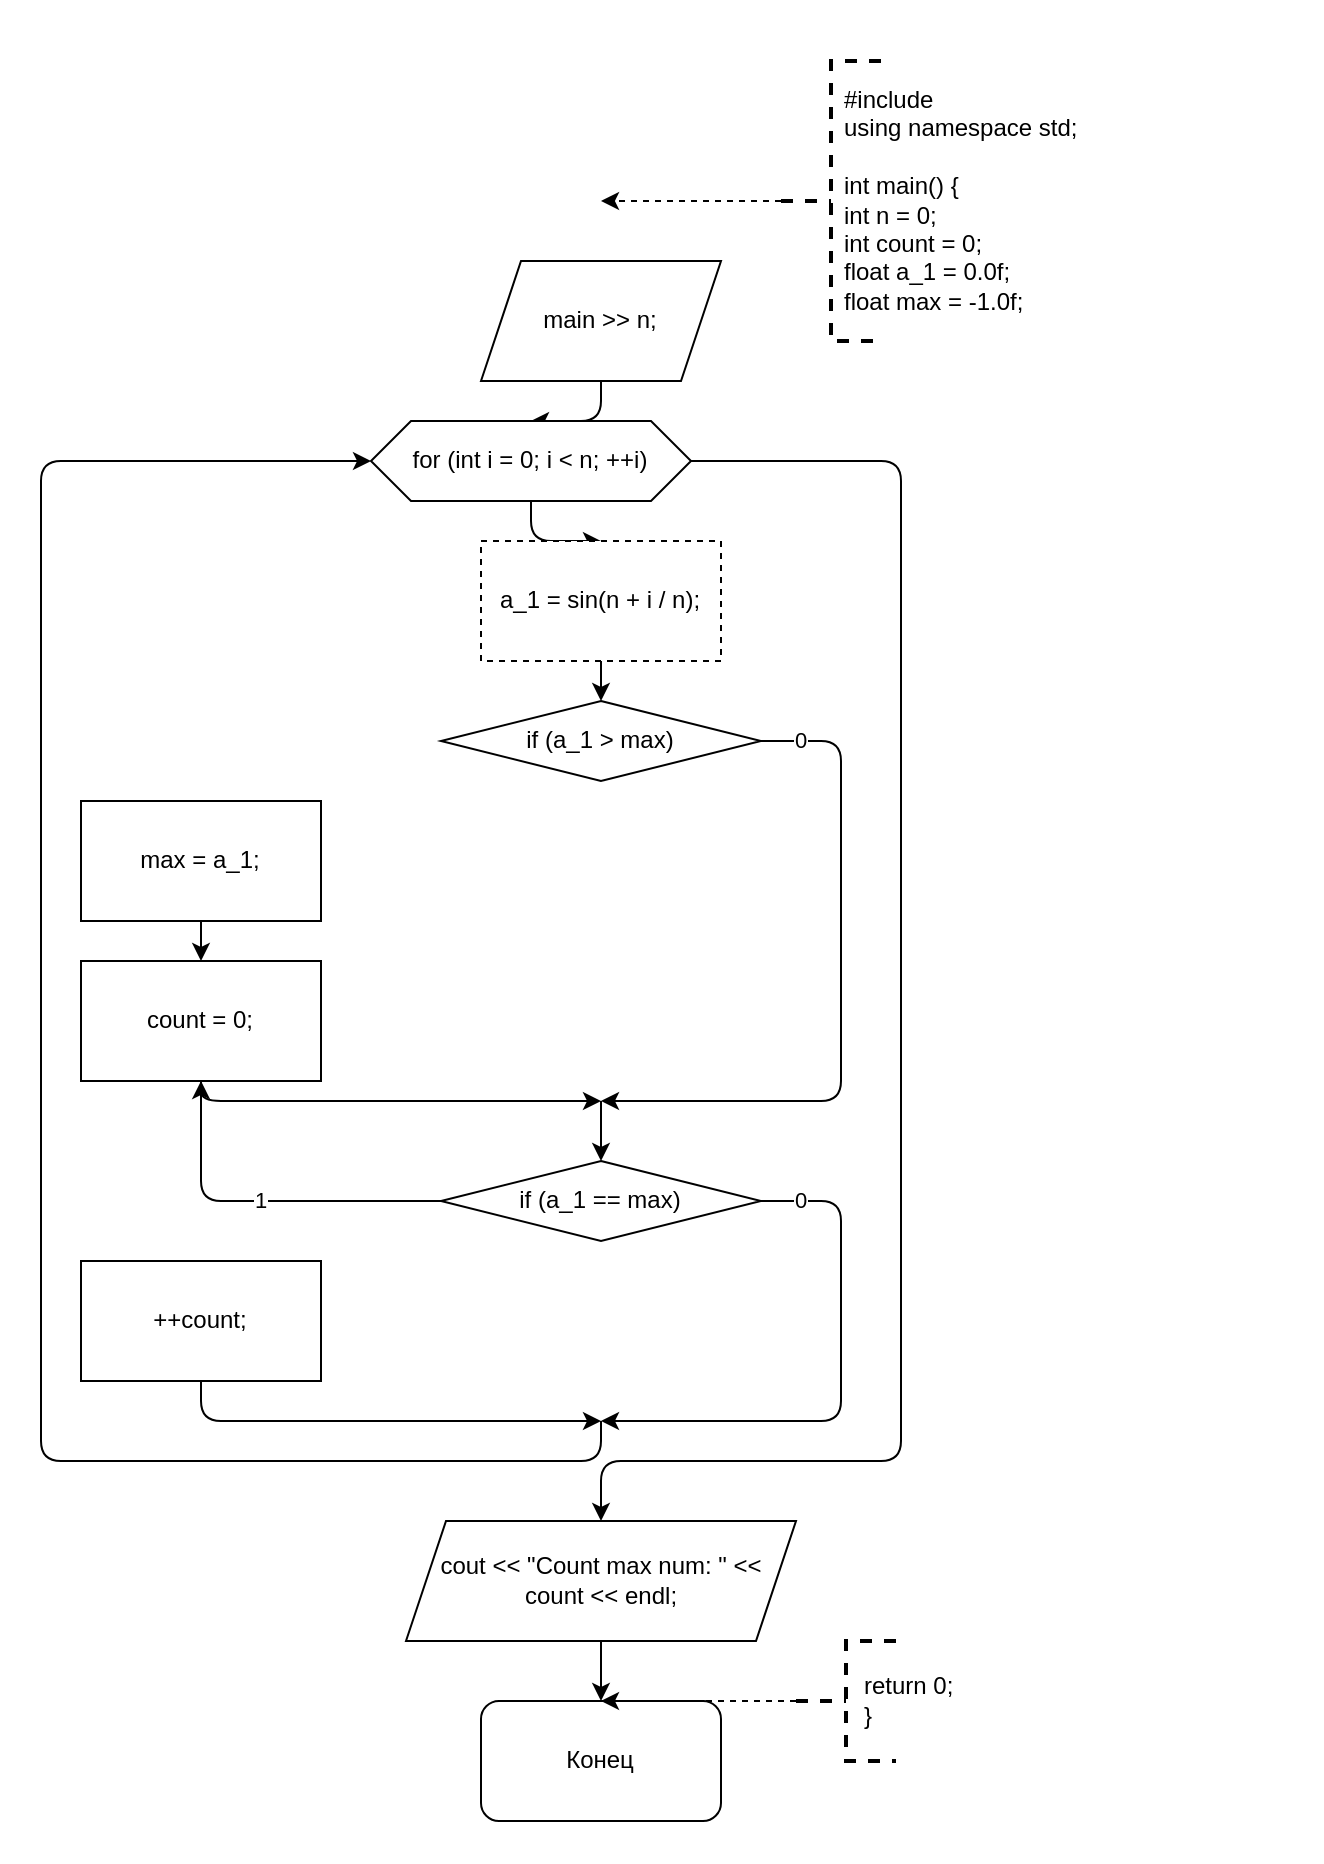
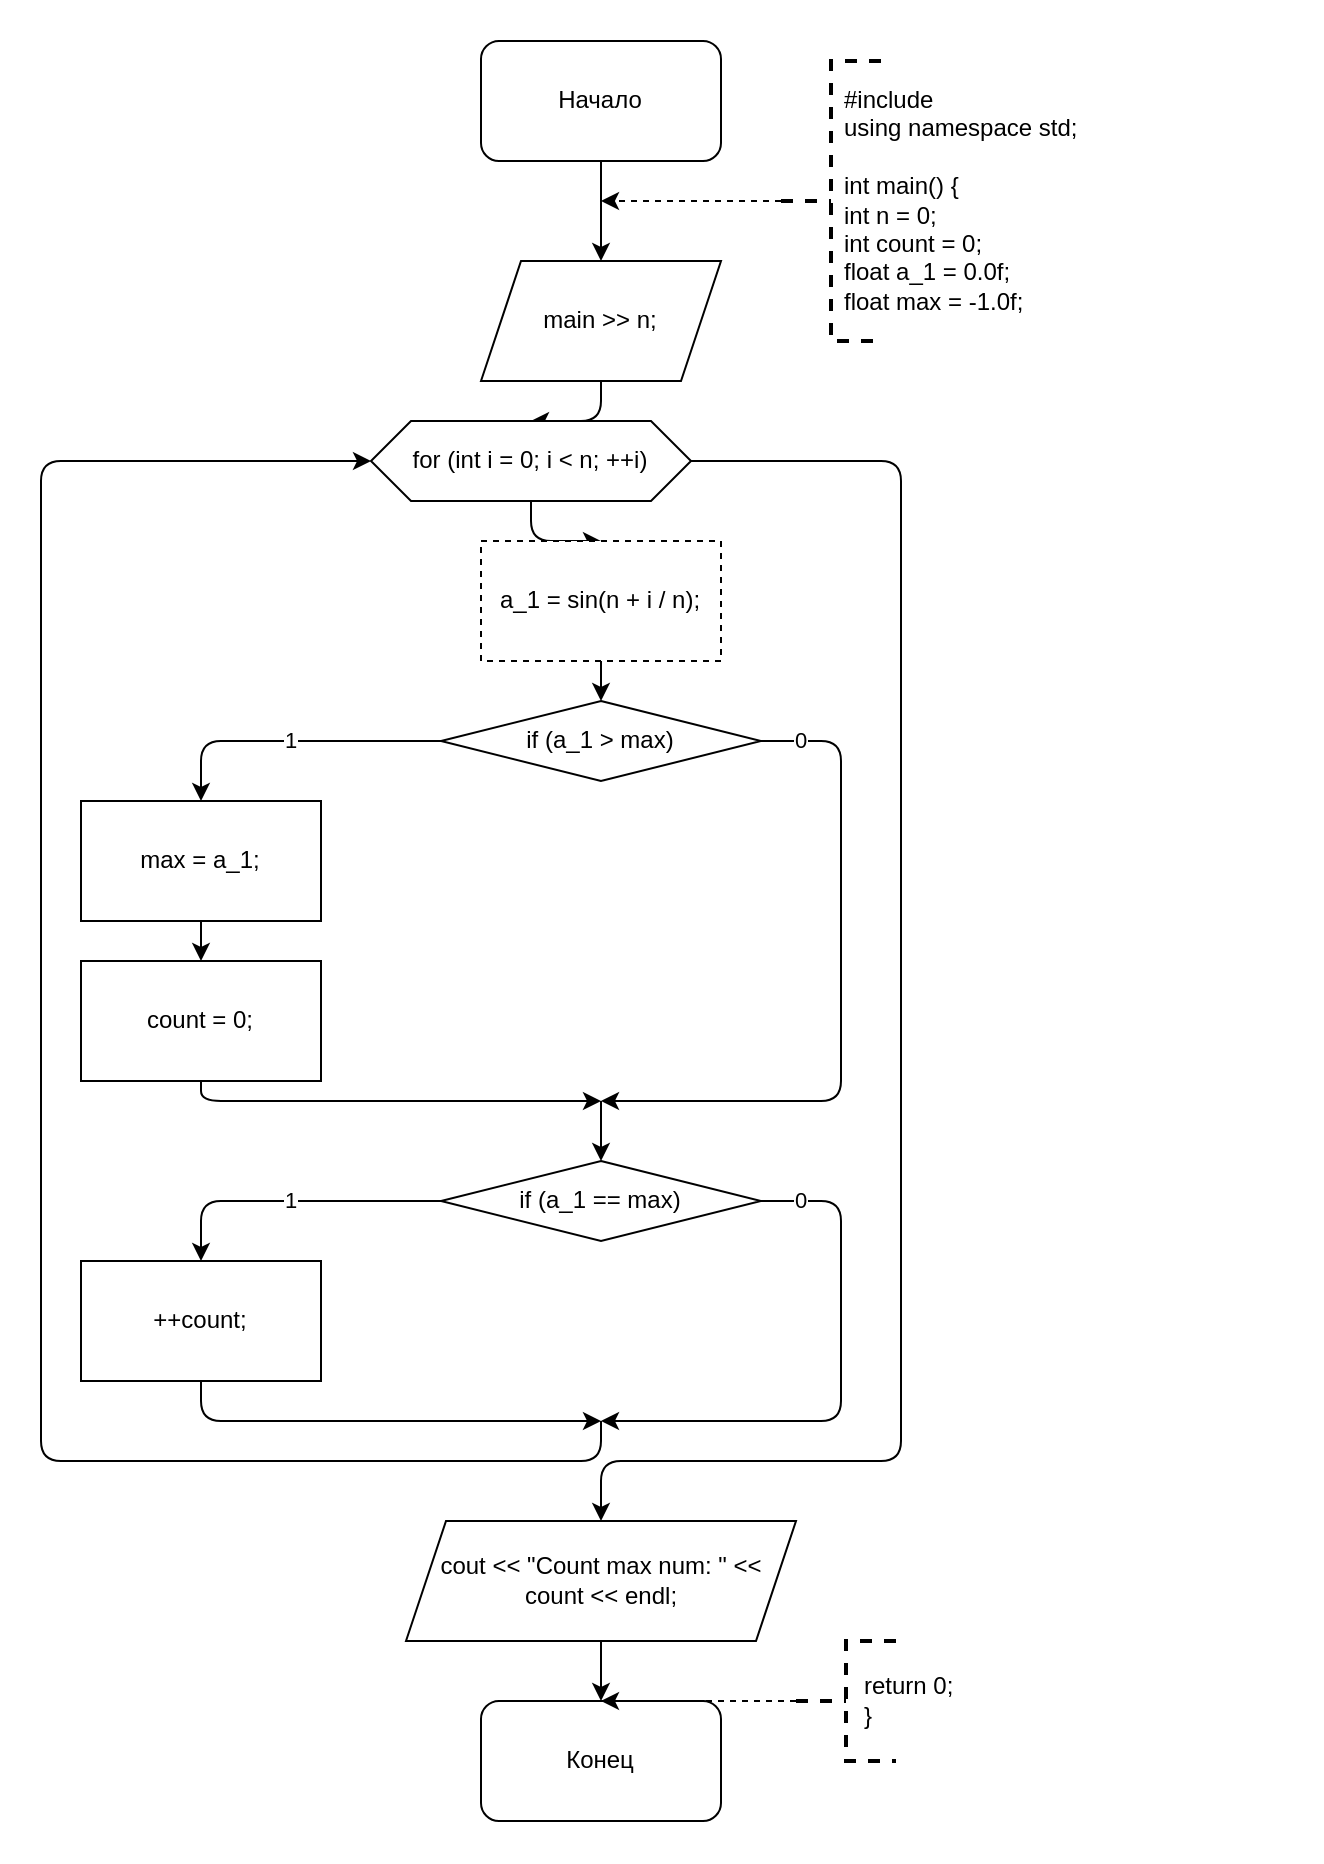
  <mxCell id="0" />
  <mxCell id="1" parent="0" />
+ <mxCell id="2" style="edgeStyle=orthogonalEdgeStyle;rounded=1;orthogonalLoop=1;jettySize=auto;html=1;entryX=0.5;entryY=0;entryDx=0;entryDy=0;" edge="1" parent="1" source="3" target="5"><mxGeometry relative="1" as="geometry" /></mxCell>
+ <mxCell id="3" value="Начало" style="rounded=1;whiteSpace=wrap;html=1;" vertex="1" parent="1"><mxGeometry x="240" y="20" width="120" height="60" as="geometry" /></mxCell>
  <mxCell id="4" style="edgeStyle=orthogonalEdgeStyle;rounded=1;orthogonalLoop=1;jettySize=auto;html=1;" edge="1" parent="1" source="5" target="7"><mxGeometry relative="1" as="geometry" /></mxCell>
  <mxCell id="5" value="main &amp;gt;&amp;gt; n;" style="shape=parallelogram;perimeter=parallelogramPerimeter;whiteSpace=wrap;html=1;fixedSize=1;" vertex="1" parent="1"><mxGeometry x="240" y="130" width="120" height="60" as="geometry" /></mxCell>
  <mxCell id="6" style="edgeStyle=orthogonalEdgeStyle;rounded=1;orthogonalLoop=1;jettySize=auto;html=1;" edge="1" parent="1" source="7" target="9"><mxGeometry relative="1" as="geometry" /></mxCell>
  <mxCell id="7" value="for (int i = 0; i &amp;lt; n; ++i)" style="shape=hexagon;perimeter=hexagonPerimeter2;whiteSpace=wrap;html=1;fixedSize=1;" vertex="1" parent="1"><mxGeometry x="185" y="210" width="160" height="40" as="geometry" /></mxCell>
  <mxCell id="8" style="edgeStyle=orthogonalEdgeStyle;rounded=1;orthogonalLoop=1;jettySize=auto;html=1;" edge="1" parent="1" source="9" target="11"><mxGeometry relative="1" as="geometry" /></mxCell>
  <mxCell id="9" value="a_1 = sin(n + i / n);" style="rounded=0;whiteSpace=wrap;html=1;dashed=1;" vertex="1" parent="1"><mxGeometry x="240" y="270" width="120" height="60" as="geometry" /></mxCell>
+ <mxCell id="10" value="1" style="edgeStyle=orthogonalEdgeStyle;rounded=1;orthogonalLoop=1;jettySize=auto;html=1;" edge="1" parent="1" source="11" target="13"><mxGeometry relative="1" as="geometry"><mxPoint x="100" y="410" as="targetPoint" /></mxGeometry></mxCell>
  <mxCell id="11" value="if (a_1 &amp;gt; max)" style="rhombus;whiteSpace=wrap;html=1;" vertex="1" parent="1"><mxGeometry x="220" y="350" width="160" height="40" as="geometry" /></mxCell>
  <mxCell id="12" style="edgeStyle=orthogonalEdgeStyle;rounded=1;orthogonalLoop=1;jettySize=auto;html=1;" edge="1" parent="1" source="13" target="14"><mxGeometry relative="1" as="geometry" /></mxCell>
  <mxCell id="13" value="max = a_1;" style="rounded=0;whiteSpace=wrap;html=1;" vertex="1" parent="1"><mxGeometry x="40" y="400" width="120" height="60" as="geometry" /></mxCell>
  <mxCell id="14" value="count = 0;" style="rounded=0;whiteSpace=wrap;html=1;" vertex="1" parent="1"><mxGeometry x="40" y="480" width="120" height="60" as="geometry" /></mxCell>
  <mxCell id="15" value="0" style="endArrow=classic;html=1;exitX=1;exitY=0.5;exitDx=0;exitDy=0;" edge="1" parent="1" source="11"><mxGeometry x="-0.882" width="50" height="50" relative="1" as="geometry"><mxPoint x="290" y="540" as="sourcePoint" /><mxPoint x="300" y="550" as="targetPoint" /><Array as="points"><mxPoint x="420" y="370" /><mxPoint x="420" y="550" /></Array><mxPoint as="offset" /></mxGeometry></mxCell>
  <mxCell id="16" value="" style="endArrow=classic;html=1;exitX=0.5;exitY=1;exitDx=0;exitDy=0;" edge="1" parent="1" source="14"><mxGeometry width="50" height="50" relative="1" as="geometry"><mxPoint x="290" y="540" as="sourcePoint" /><mxPoint x="300" y="550" as="targetPoint" /><Array as="points"><mxPoint x="100" y="550" /></Array></mxGeometry></mxCell>
  <mxCell id="17" value="" style="endArrow=classic;html=1;" edge="1" parent="1" target="19"><mxGeometry width="50" height="50" relative="1" as="geometry"><mxPoint x="300" y="550" as="sourcePoint" /><mxPoint x="300" y="580" as="targetPoint" /></mxGeometry></mxCell>
- <mxCell id="18" value="1" style="edgeStyle=orthogonalEdgeStyle;rounded=1;orthogonalLoop=1;jettySize=auto;html=1;" edge="1" parent="1" source="19" target="14"><mxGeometry relative="1" as="geometry"><mxPoint x="100" y="630" as="targetPoint" /></mxGeometry></mxCell>
+ <mxCell id="18" value="1" style="edgeStyle=orthogonalEdgeStyle;rounded=1;orthogonalLoop=1;jettySize=auto;html=1;" edge="1" parent="1" source="19" target="20"><mxGeometry relative="1" as="geometry"><mxPoint x="100" y="630" as="targetPoint" /></mxGeometry></mxCell>
  <mxCell id="19" value="if (a_1 == max)" style="rhombus;whiteSpace=wrap;html=1;" vertex="1" parent="1"><mxGeometry x="220" y="580" width="160" height="40" as="geometry" /></mxCell>
  <mxCell id="20" value="++count;" style="rounded=0;whiteSpace=wrap;html=1;" vertex="1" parent="1"><mxGeometry x="40" y="630" width="120" height="60" as="geometry" /></mxCell>
  <mxCell id="21" value="0" style="endArrow=classic;html=1;exitX=1;exitY=0.5;exitDx=0;exitDy=0;" edge="1" parent="1" source="19"><mxGeometry x="-0.852" width="50" height="50" relative="1" as="geometry"><mxPoint x="290" y="640" as="sourcePoint" /><mxPoint x="300" y="710" as="targetPoint" /><Array as="points"><mxPoint x="420" y="600" /><mxPoint x="420" y="710" /></Array><mxPoint as="offset" /></mxGeometry></mxCell>
  <mxCell id="22" value="" style="endArrow=classic;html=1;exitX=0.5;exitY=1;exitDx=0;exitDy=0;" edge="1" parent="1" source="20"><mxGeometry width="50" height="50" relative="1" as="geometry"><mxPoint x="290" y="640" as="sourcePoint" /><mxPoint x="300" y="710" as="targetPoint" /><Array as="points"><mxPoint x="100" y="710" /></Array></mxGeometry></mxCell>
  <mxCell id="23" value="" style="endArrow=classic;html=1;entryX=0;entryY=0.5;entryDx=0;entryDy=0;" edge="1" parent="1" target="7"><mxGeometry width="50" height="50" relative="1" as="geometry"><mxPoint x="300" y="710" as="sourcePoint" /><mxPoint x="340" y="590" as="targetPoint" /><Array as="points"><mxPoint x="300" y="730" /><mxPoint x="20" y="730" /><mxPoint x="20" y="230" /></Array></mxGeometry></mxCell>
  <mxCell id="24" style="edgeStyle=orthogonalEdgeStyle;rounded=0;orthogonalLoop=1;jettySize=auto;html=1;entryX=0.5;entryY=0;entryDx=0;entryDy=0;" edge="1" parent="1" source="25" target="30"><mxGeometry relative="1" as="geometry" /></mxCell>
  <mxCell id="25" value="cout &amp;lt;&amp;lt; &quot;Count max num: &quot; &amp;lt;&amp;lt; count &amp;lt;&amp;lt; endl;" style="shape=parallelogram;perimeter=parallelogramPerimeter;whiteSpace=wrap;html=1;fixedSize=1;" vertex="1" parent="1"><mxGeometry x="202.5" y="760" width="195" height="60" as="geometry" /></mxCell>
  <mxCell id="26" value="" style="endArrow=classic;html=1;exitX=1;exitY=0.5;exitDx=0;exitDy=0;entryX=0.5;entryY=0;entryDx=0;entryDy=0;" edge="1" parent="1" source="7" target="25"><mxGeometry width="50" height="50" relative="1" as="geometry"><mxPoint x="290" y="630" as="sourcePoint" /><mxPoint x="340" y="580" as="targetPoint" /><Array as="points"><mxPoint x="450" y="230" /><mxPoint x="450" y="730" /><mxPoint x="300" y="730" /></Array></mxGeometry></mxCell>
  <mxCell id="27" style="edgeStyle=orthogonalEdgeStyle;rounded=1;orthogonalLoop=1;jettySize=auto;html=1;dashed=1;" edge="1" parent="1" source="28"><mxGeometry relative="1" as="geometry"><mxPoint x="300" y="100" as="targetPoint" /></mxGeometry></mxCell>
  <mxCell id="28" value="" style="strokeWidth=2;html=1;shape=mxgraph.flowchart.annotation_2;align=left;labelPosition=right;pointerEvents=1;dashed=1;" vertex="1" parent="1"><mxGeometry x="390" y="30" width="50" height="140" as="geometry" /></mxCell>
  <mxCell id="29" value="#include&lt;br&gt;using namespace std;&lt;br&gt;&lt;br&gt;int main() {&lt;br&gt;int n = 0;&lt;br&gt;int count = 0;&lt;br&gt;float a_1 = 0.0f;&lt;br&gt;float max = -1.0f;" style="text;html=1;strokeColor=none;fillColor=none;align=left;verticalAlign=middle;whiteSpace=wrap;rounded=0;dashed=1;" vertex="1" parent="1"><mxGeometry x="420" y="50" width="220" height="100" as="geometry" /></mxCell>
  <mxCell id="30" value="Конец" style="rounded=1;whiteSpace=wrap;html=1;" vertex="1" parent="1"><mxGeometry x="240" y="850" width="120" height="60" as="geometry" /></mxCell>
  <mxCell id="31" style="edgeStyle=orthogonalEdgeStyle;rounded=0;orthogonalLoop=1;jettySize=auto;html=1;dashed=1;" edge="1" parent="1" source="32"><mxGeometry relative="1" as="geometry"><mxPoint x="300" y="850" as="targetPoint" /></mxGeometry></mxCell>
  <mxCell id="32" value="" style="strokeWidth=2;html=1;shape=mxgraph.flowchart.annotation_2;align=left;labelPosition=right;pointerEvents=1;dashed=1;" vertex="1" parent="1"><mxGeometry x="397.5" y="820" width="50" height="60" as="geometry" /></mxCell>
  <mxCell id="33" value="return 0;&lt;br&gt;}" style="text;html=1;strokeColor=none;fillColor=none;align=left;verticalAlign=middle;whiteSpace=wrap;rounded=0;dashed=1;" vertex="1" parent="1"><mxGeometry x="430" y="820" width="120" height="60" as="geometry" /></mxCell>
